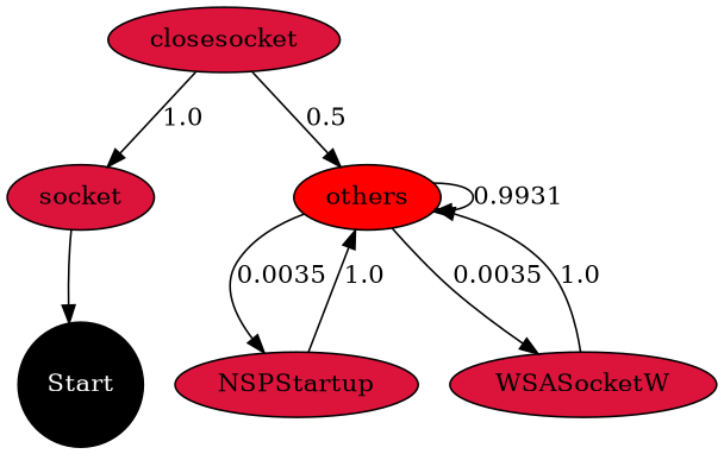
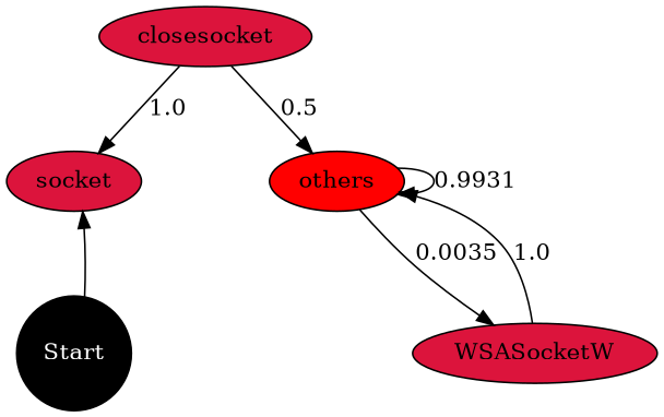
  digraph {
    node [fillcolor=crimson style=filled]
    n1 [label=socket]
    n2 [label=closesocket]
    n3 [fillcolor=red label=others]
-   n4 [label=NSPStartup]
    n5 [label=WSASocketW]
    Start [fillcolor=black fontcolor=white shape=circle]
    n2 -> n1 [label=1.0]
    n2 -> n3 [label=0.5]
    n3 -> n3 [label=0.9931]
-   n3 -> n4 [label=0.0035]
    n3 -> n5 [label=0.0035]
-   n4 -> n3 [label=1.0]
    n5 -> n3 [label=1.0]
-   n1 -> Start
+   Start -> n1
  }
